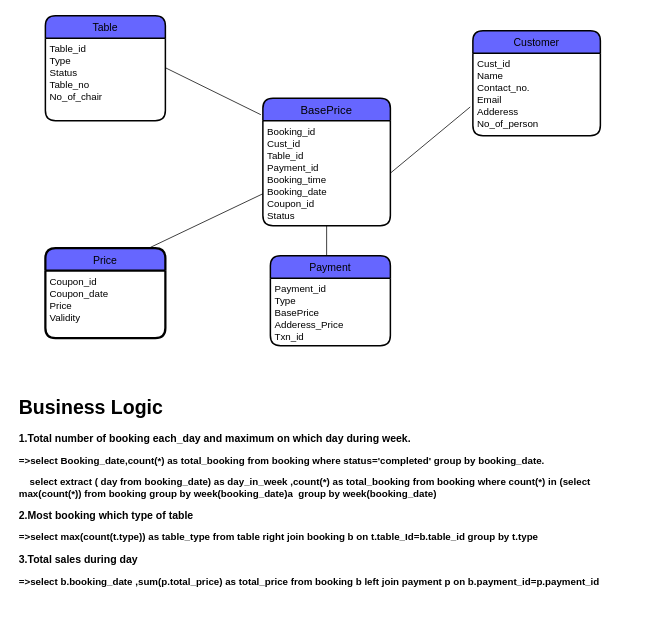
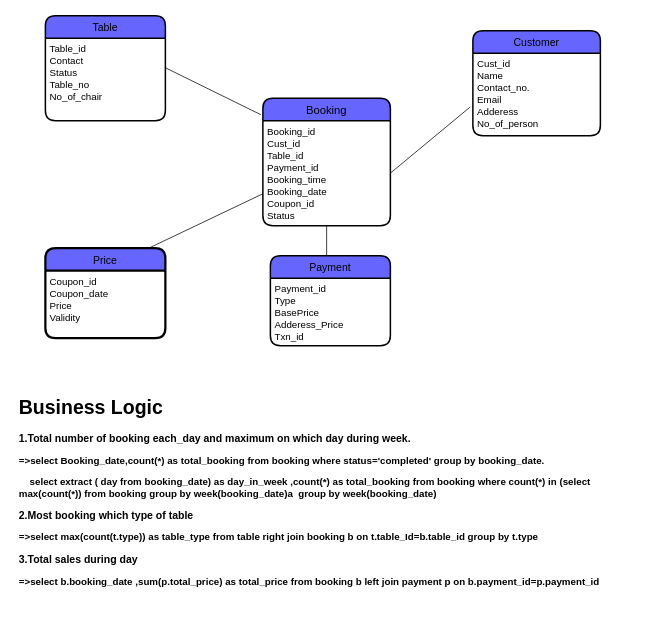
  <mxCell id="0" />
  <mxCell id="1" parent="0" />
- <mxCell id="2" value="BasePrice" style="swimlane;childLayout=stackLayout;horizontal=1;startSize=30;horizontalStack=0;rounded=1;fontSize=15;fontStyle=0;strokeWidth=2;resizeParent=0;resizeLast=1;shadow=0;dashed=0;align=center;fillColor=#6666FF;" vertex="1" parent="1"><mxGeometry x="350" y="130" width="170" height="170" as="geometry" /></mxCell>
+ <mxCell id="2" value="Booking" style="swimlane;childLayout=stackLayout;horizontal=1;startSize=30;horizontalStack=0;rounded=1;fontSize=15;fontStyle=0;strokeWidth=2;resizeParent=0;resizeLast=1;shadow=0;dashed=0;align=center;fillColor=#6666FF;" vertex="1" parent="1"><mxGeometry x="350" y="130" width="170" height="170" as="geometry" /></mxCell>
  <mxCell id="3" value="Booking_id&#10;Cust_id&#10;Table_id&#10;Payment_id&#10;Booking_time&#10;Booking_date&#10;Coupon_id&#10;Status" style="align=left;strokeColor=none;fillColor=none;spacingLeft=4;fontSize=13;verticalAlign=top;resizable=0;rotatable=0;part=1;" vertex="1" parent="2"><mxGeometry y="30" width="170" height="140" as="geometry" /></mxCell>
  <mxCell id="4" value="Table" style="swimlane;childLayout=stackLayout;horizontal=1;startSize=30;horizontalStack=0;rounded=1;fontSize=14;fontStyle=0;strokeWidth=2;resizeParent=0;resizeLast=1;shadow=0;dashed=0;align=center;fillColor=#6666FF;" vertex="1" parent="1"><mxGeometry x="60" y="20" width="160" height="140" as="geometry" /></mxCell>
- <mxCell id="5" value="Table_id&#10;Type&#10;Status&#10;Table_no&#10;No_of_chair&#10;" style="align=left;strokeColor=none;fillColor=none;spacingLeft=4;fontSize=13;verticalAlign=top;resizable=0;rotatable=0;part=1;" vertex="1" parent="4"><mxGeometry y="30" width="160" height="110" as="geometry" /></mxCell>
+ <mxCell id="5" value="Table_id&#10;Contact&#10;Status&#10;Table_no&#10;No_of_chair&#10;" style="align=left;strokeColor=none;fillColor=none;spacingLeft=4;fontSize=13;verticalAlign=top;resizable=0;rotatable=0;part=1;" vertex="1" parent="4"><mxGeometry y="30" width="160" height="110" as="geometry" /></mxCell>
  <mxCell id="6" value="Price" style="swimlane;childLayout=stackLayout;horizontal=1;startSize=30;horizontalStack=0;rounded=1;fontSize=14;fontStyle=0;strokeWidth=3;resizeParent=0;resizeLast=1;shadow=0;dashed=0;align=center;fillColor=#6666FF;" vertex="1" parent="1"><mxGeometry x="60" y="330" width="160" height="120" as="geometry" /></mxCell>
  <mxCell id="7" value="Coupon_id&#10;Coupon_date&#10;Price&#10;Validity" style="align=left;strokeColor=none;fillColor=none;spacingLeft=4;fontSize=13;verticalAlign=top;resizable=0;rotatable=0;part=1;" vertex="1" parent="6"><mxGeometry y="30" width="160" height="90" as="geometry" /></mxCell>
  <mxCell id="8" value="Customer" style="swimlane;childLayout=stackLayout;horizontal=1;startSize=30;horizontalStack=0;rounded=1;fontSize=14;fontStyle=0;strokeWidth=2;resizeParent=0;resizeLast=1;shadow=0;dashed=0;align=center;fillColor=#6666FF;" vertex="1" parent="1"><mxGeometry x="630" y="40" width="170" height="140" as="geometry" /></mxCell>
  <mxCell id="9" value="Cust_id&#10;Name&#10;Contact_no.&#10;Email&#10;Adderess&#10;No_of_person" style="align=left;strokeColor=none;fillColor=none;spacingLeft=4;fontSize=13;verticalAlign=top;resizable=0;rotatable=0;part=1;strokeWidth=3;" vertex="1" parent="8"><mxGeometry y="30" width="170" height="110" as="geometry" /></mxCell>
  <mxCell id="10" value="Payment" style="swimlane;childLayout=stackLayout;horizontal=1;startSize=30;horizontalStack=0;rounded=1;fontSize=14;fontStyle=0;strokeWidth=2;resizeParent=0;resizeLast=1;shadow=0;dashed=0;align=center;fillColor=#6666FF;" vertex="1" parent="1"><mxGeometry x="360" y="340" width="160" height="120" as="geometry" /></mxCell>
  <mxCell id="11" value="Payment_id&#10;Type&#10;BasePrice&#10;Adderess_Price&#10;Txn_id" style="align=left;strokeColor=none;fillColor=none;spacingLeft=4;fontSize=13;verticalAlign=top;resizable=0;rotatable=0;part=1;strokeWidth=3;" vertex="1" parent="10"><mxGeometry y="30" width="160" height="90" as="geometry" /></mxCell>
  <mxCell id="12" value="" style="endArrow=none;html=1;rounded=0;fontSize=13;entryX=-0.016;entryY=0.13;entryDx=0;entryDy=0;entryPerimeter=0;" edge="1" parent="1" target="2"><mxGeometry relative="1" as="geometry"><mxPoint x="220" y="89.5" as="sourcePoint" /><mxPoint x="380" y="89.5" as="targetPoint" /></mxGeometry></mxCell>
  <mxCell id="13" value="" style="endArrow=none;html=1;rounded=0;fontSize=13;entryX=0;entryY=0.75;entryDx=0;entryDy=0;" edge="1" parent="1" target="2"><mxGeometry relative="1" as="geometry"><mxPoint x="200" y="329" as="sourcePoint" /><mxPoint x="360" y="329" as="targetPoint" /></mxGeometry></mxCell>
  <mxCell id="14" value="" style="endArrow=none;html=1;rounded=0;fontSize=13;exitX=0.5;exitY=1;exitDx=0;exitDy=0;" edge="1" parent="1" source="3"><mxGeometry relative="1" as="geometry"><mxPoint x="350" y="230" as="sourcePoint" /><mxPoint x="435" y="340" as="targetPoint" /></mxGeometry></mxCell>
  <mxCell id="15" value="" style="endArrow=none;html=1;rounded=0;fontSize=13;entryX=-0.021;entryY=0.653;entryDx=0;entryDy=0;entryPerimeter=0;exitX=1;exitY=0.5;exitDx=0;exitDy=0;" edge="1" parent="1" source="3" target="9"><mxGeometry relative="1" as="geometry"><mxPoint x="510" y="220" as="sourcePoint" /><mxPoint x="670" y="220" as="targetPoint" /></mxGeometry></mxCell>
  <mxCell id="16" value="&lt;h1&gt;Business Logic&lt;/h1&gt;&lt;p&gt;&lt;b&gt;&lt;font style=&quot;font-size: 14px;&quot;&gt;1.Total number of booking each_day and maximum on which day during week.&lt;/font&gt;&lt;/b&gt;&lt;/p&gt;&lt;p&gt;&lt;b&gt;=&amp;gt;select Booking_date,count(*) as total_booking from booking where status='completed' group by booking_date.&lt;/b&gt;&lt;/p&gt;&lt;p&gt;&amp;nbsp; &amp;nbsp; &lt;b&gt;select extract ( day from booking_date) as day_in_week ,count(*) as total_booking from booking where count(*) in (select max(count(*)) from booking group by week(booking_date)a&amp;nbsp;&amp;nbsp;&lt;span style=&quot;background-color: initial;&quot;&gt;group by week(booking_date)&lt;/span&gt;&lt;/b&gt;&lt;/p&gt;&lt;p&gt;&lt;b&gt;&lt;font style=&quot;font-size: 14px;&quot;&gt;2.Most booking which type of table&lt;/font&gt;&lt;/b&gt;&lt;/p&gt;&lt;p&gt;&lt;b&gt;=&amp;gt;select max(count(t.type)) as table_type from table right join booking b on t.table_Id=b.table_id group by t.type&lt;/b&gt;&lt;/p&gt;&lt;p&gt;&lt;font style=&quot;font-size: 14px;&quot;&gt;&lt;b&gt;3.Total sales during day&lt;/b&gt;&lt;/font&gt;&lt;/p&gt;&lt;p&gt;&lt;b&gt;=&amp;gt;select b.booking_date ,sum(p.total_price) as total_price from booking b left join payment p on b.payment_id=p.payment_id&lt;/b&gt;&lt;/p&gt;&lt;p&gt;&lt;span style=&quot;background-color: initial;&quot;&gt;&lt;br&gt;&lt;/span&gt;&lt;/p&gt;" style="text;html=1;strokeColor=none;fillColor=none;spacing=5;spacingTop=-20;whiteSpace=wrap;overflow=hidden;rounded=0;strokeWidth=3;fontSize=13;" vertex="1" parent="1"><mxGeometry x="20" y="520" width="830" height="300" as="geometry" /></mxCell>
